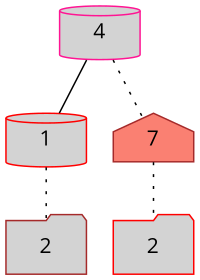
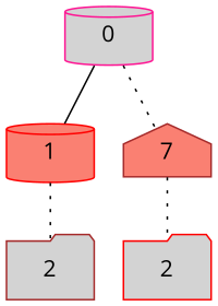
  graph {
    fontname="Open Sans"
    node [color=red fillcolor=lightgrey fontname="Open Sans" shape=cylinder style=filled]
    edge [fontname="Open Sans" style=dotted]
-   n1 [color=deeppink label=4]
-   n2 [label=1]
+   n1 [color=deeppink label=0]
+   n2 [fillcolor=salmon label=1]
    n3 [color=brown fillcolor=salmon label=7 shape=house]
    n4 [color=brown label=2 shape=folder]
    n5 [label=2 shape=folder]
    n1 -- n2 [style=""]
    n1 -- n3
    n2 -- n4
    n3 -- n5
  }
